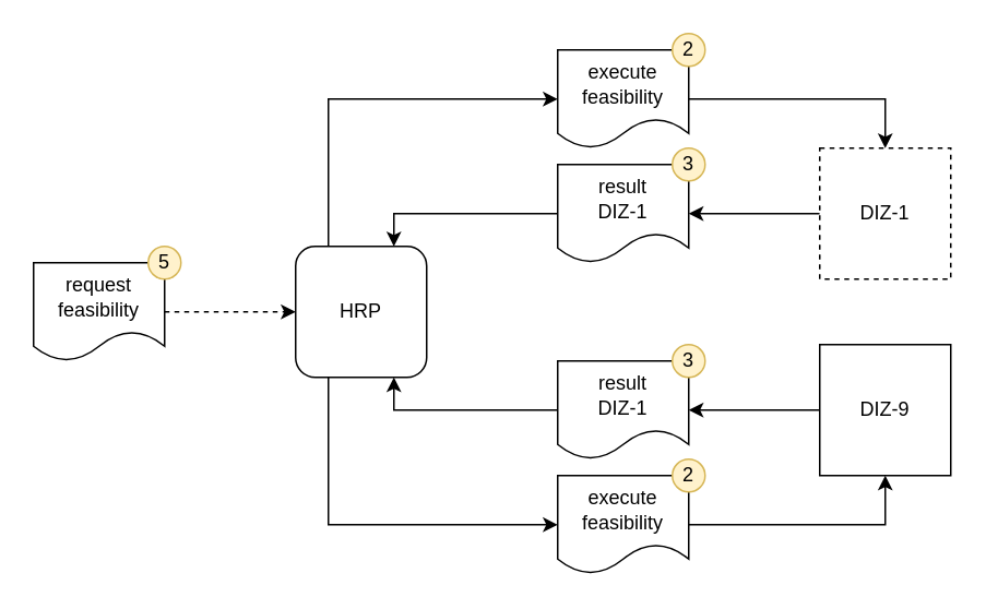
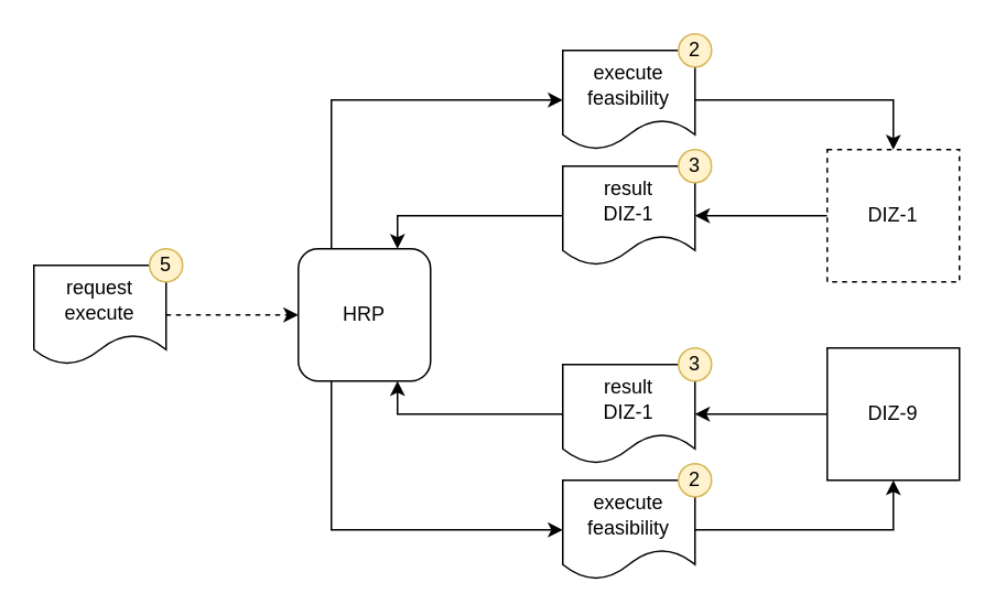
  <mxCell id="0" />
  <mxCell id="1" parent="0" />
  <mxCell id="2" style="edgeStyle=orthogonalEdgeStyle;rounded=0;orthogonalLoop=1;jettySize=auto;html=1;entryX=0;entryY=0.5;entryDx=0;entryDy=0;" parent="1" source="4" target="12" edge="1"><mxGeometry relative="1" as="geometry"><Array as="points"><mxPoint x="200" y="60" /></Array></mxGeometry></mxCell>
  <mxCell id="3" style="edgeStyle=orthogonalEdgeStyle;rounded=0;orthogonalLoop=1;jettySize=auto;html=1;exitX=0.25;exitY=1;exitDx=0;exitDy=0;entryX=0;entryY=0.5;entryDx=0;entryDy=0;" parent="1" source="4" target="16" edge="1"><mxGeometry relative="1" as="geometry" /></mxCell>
  <mxCell id="4" value="HRP" style="whiteSpace=wrap;html=1;aspect=fixed;rounded=1;" parent="1" vertex="1"><mxGeometry x="180" y="150" width="80" height="80" as="geometry" /></mxCell>
  <mxCell id="5" value="" style="edgeStyle=orthogonalEdgeStyle;rounded=0;orthogonalLoop=1;jettySize=auto;html=1;" parent="1" source="6" target="14" edge="1"><mxGeometry relative="1" as="geometry" /></mxCell>
  <mxCell id="6" value="DIZ-1" style="whiteSpace=wrap;html=1;aspect=fixed;dashed=1;" parent="1" vertex="1"><mxGeometry x="500" y="90" width="80" height="80" as="geometry" /></mxCell>
  <mxCell id="7" value="" style="edgeStyle=orthogonalEdgeStyle;rounded=0;orthogonalLoop=1;jettySize=auto;html=1;" parent="1" source="8" target="18" edge="1"><mxGeometry relative="1" as="geometry" /></mxCell>
  <mxCell id="8" value="DIZ-9" style="whiteSpace=wrap;html=1;aspect=fixed;" parent="1" vertex="1"><mxGeometry x="500" y="210" width="80" height="80" as="geometry" /></mxCell>
  <mxCell id="9" value="" style="edgeStyle=orthogonalEdgeStyle;rounded=0;orthogonalLoop=1;jettySize=auto;html=1;dashed=1;" parent="1" source="10" target="4" edge="1"><mxGeometry relative="1" as="geometry" /></mxCell>
- <mxCell id="10" value="request&lt;br&gt;feasibility" style="shape=document;whiteSpace=wrap;html=1;boundedLbl=1;" parent="1" vertex="1"><mxGeometry x="20" y="160" width="80" height="60" as="geometry" /></mxCell>
+ <mxCell id="10" value="request&lt;br&gt;execute" style="shape=document;whiteSpace=wrap;html=1;boundedLbl=1;" parent="1" vertex="1"><mxGeometry x="20" y="160" width="80" height="60" as="geometry" /></mxCell>
  <mxCell id="11" style="edgeStyle=orthogonalEdgeStyle;rounded=0;orthogonalLoop=1;jettySize=auto;html=1;exitX=1;exitY=0.5;exitDx=0;exitDy=0;entryX=0.5;entryY=0;entryDx=0;entryDy=0;" parent="1" source="12" target="6" edge="1"><mxGeometry relative="1" as="geometry" /></mxCell>
  <mxCell id="12" value="execute&lt;br&gt;feasibility" style="shape=document;whiteSpace=wrap;html=1;boundedLbl=1;" parent="1" vertex="1"><mxGeometry x="340" y="30" width="80" height="60" as="geometry" /></mxCell>
  <mxCell id="13" value="" style="edgeStyle=orthogonalEdgeStyle;rounded=0;orthogonalLoop=1;jettySize=auto;html=1;" parent="1" source="14" target="4" edge="1"><mxGeometry relative="1" as="geometry"><Array as="points"><mxPoint x="240" y="130" /></Array></mxGeometry></mxCell>
  <mxCell id="14" value="result&lt;br&gt;DIZ-1" style="shape=document;whiteSpace=wrap;html=1;boundedLbl=1;" parent="1" vertex="1"><mxGeometry x="340" y="100" width="80" height="60" as="geometry" /></mxCell>
  <mxCell id="15" value="" style="edgeStyle=orthogonalEdgeStyle;rounded=0;orthogonalLoop=1;jettySize=auto;html=1;" parent="1" source="16" target="8" edge="1"><mxGeometry relative="1" as="geometry"><Array as="points"><mxPoint x="540" y="320" /></Array></mxGeometry></mxCell>
  <mxCell id="16" value="execute&lt;br&gt;feasibility" style="shape=document;whiteSpace=wrap;html=1;boundedLbl=1;" parent="1" vertex="1"><mxGeometry x="340" y="290" width="80" height="60" as="geometry" /></mxCell>
  <mxCell id="17" value="" style="edgeStyle=orthogonalEdgeStyle;rounded=0;orthogonalLoop=1;jettySize=auto;html=1;" parent="1" source="18" target="4" edge="1"><mxGeometry relative="1" as="geometry"><Array as="points"><mxPoint x="240" y="250" /></Array></mxGeometry></mxCell>
  <mxCell id="18" value="result&lt;br&gt;DIZ-1" style="shape=document;whiteSpace=wrap;html=1;boundedLbl=1;" parent="1" vertex="1"><mxGeometry x="340" y="220" width="80" height="60" as="geometry" /></mxCell>
  <mxCell id="19" value="5" style="ellipse;whiteSpace=wrap;html=1;aspect=fixed;fillColor=#fff2cc;strokeColor=#d6b656;" parent="1" vertex="1"><mxGeometry x="90" y="150" width="20" height="20" as="geometry" /></mxCell>
  <mxCell id="20" value="2" style="ellipse;whiteSpace=wrap;html=1;aspect=fixed;fillColor=#fff2cc;strokeColor=#d6b656;" parent="1" vertex="1"><mxGeometry x="410" y="20" width="20" height="20" as="geometry" /></mxCell>
  <mxCell id="21" value="2" style="ellipse;whiteSpace=wrap;html=1;aspect=fixed;fillColor=#fff2cc;strokeColor=#d6b656;" parent="1" vertex="1"><mxGeometry x="410" y="280" width="20" height="20" as="geometry" /></mxCell>
  <mxCell id="22" value="3" style="ellipse;whiteSpace=wrap;html=1;aspect=fixed;fillColor=#fff2cc;strokeColor=#d6b656;" parent="1" vertex="1"><mxGeometry x="410" y="90" width="20" height="20" as="geometry" /></mxCell>
  <mxCell id="23" value="3" style="ellipse;whiteSpace=wrap;html=1;aspect=fixed;fillColor=#fff2cc;strokeColor=#d6b656;" parent="1" vertex="1"><mxGeometry x="410" y="210" width="20" height="20" as="geometry" /></mxCell>
